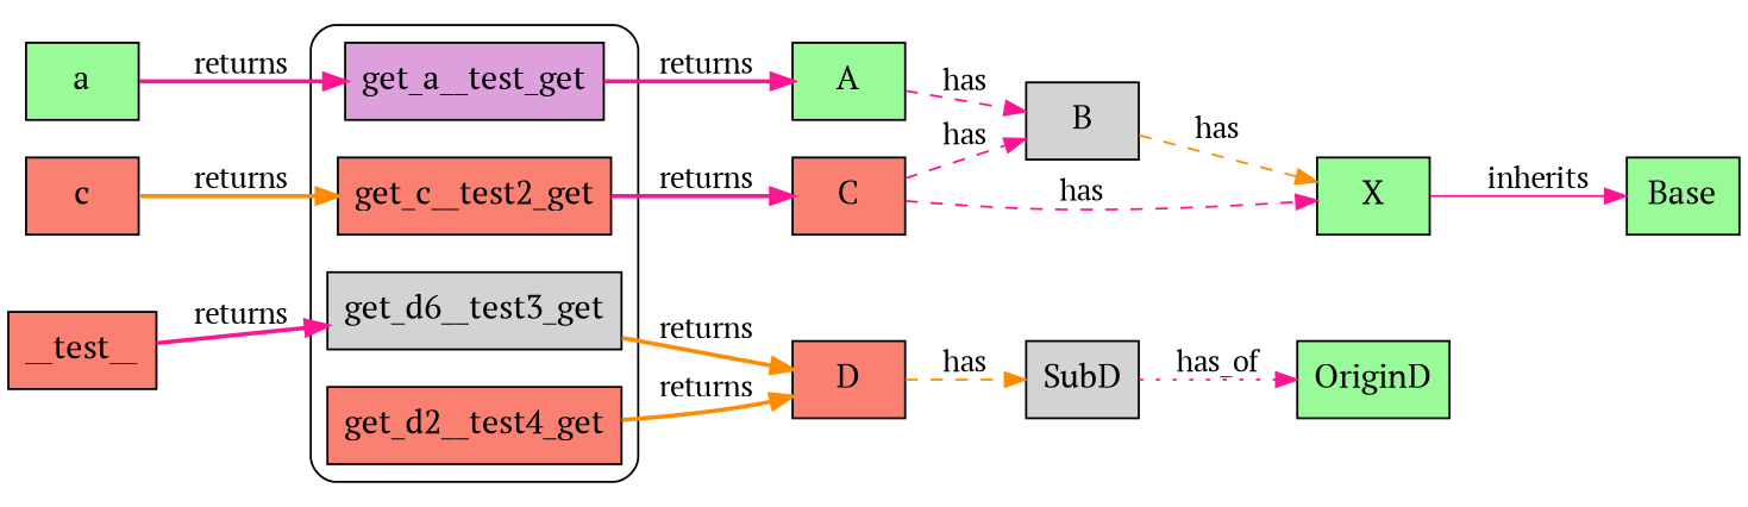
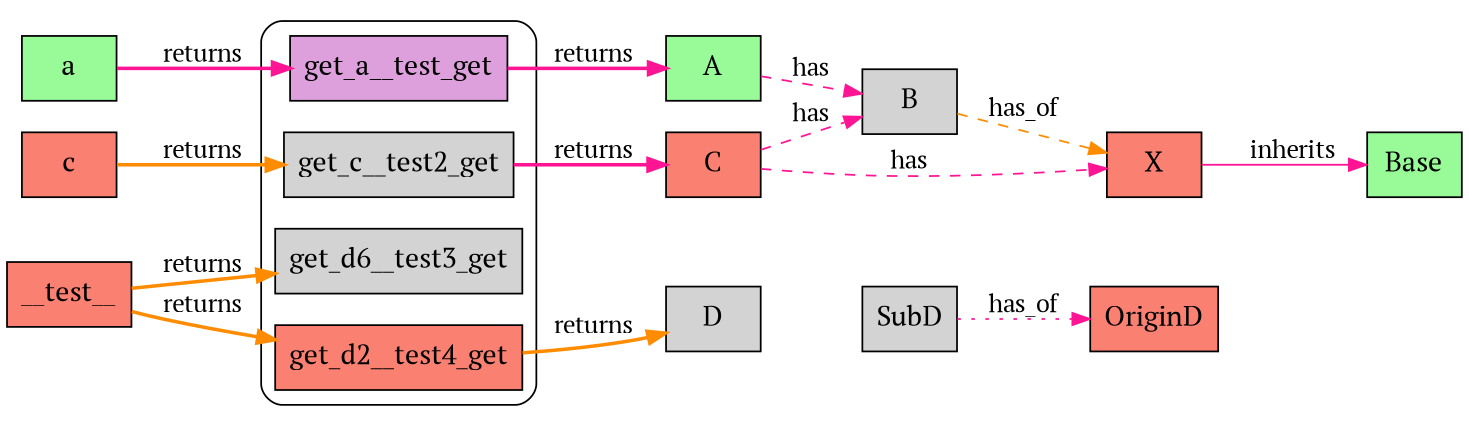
  digraph {
    fontname="PT Serif"
    rankdir=LR
    node [fillcolor=salmon fontname="PT Serif" fontsize=16 shape=record style=filled]
    edge [color=deeppink fontname="PT Serif" style=bold]
    n1 [fillcolor=plum label=get_a__test_get]
-   n2 [label=get_c__test2_get]
+   n2 [fillcolor=lightgrey label=get_c__test2_get]
    n3 [fillcolor=lightgrey label=get_d6__test3_get]
    n4 [label=get_d2__test4_get]
    n5 [fillcolor=palegreen label=A]
    n6 [label=C]
-   n7 [label=D]
+   n7 [fillcolor=lightgrey label=D]
    n8 [fillcolor=palegreen label=a]
    n9 [label=c]
    n10 [label=__test__]
    n11 [fillcolor=lightgrey label=B]
-   n12 [fillcolor=palegreen label=X]
+   n12 [label=X]
    n13 [fillcolor=lightgrey label=SubD]
    n14 [fillcolor=palegreen label=Base]
-   n15 [fillcolor=palegreen label=OriginD]
+   n15 [label=OriginD]
    subgraph cluster_1 {
      style=rounded
      n1
      n2
      n3
      n4
    }
    n1 -> n5 [label=returns]
    n2 -> n6 [label=returns]
-   n3 -> n7 [color=darkorange label=returns]
    n4 -> n7 [color=darkorange label=returns]
    n5 -> n11 [label=has style=dashed]
    n6 -> n11 [label=has style=dashed]
    n6 -> n12 [label=has style=dashed]
-   n7 -> n13 [color=darkorange label=has style=dashed]
    n8 -> n1 [label=returns]
    n9 -> n2 [color=darkorange label=returns]
-   n10 -> n3 [label=returns]
-   n11 -> n12 [color=darkorange label=has style=dashed]
+   n10 -> n3 [color=darkorange label=returns]
+   n10 -> n4 [color=darkorange label=returns]
+   n11 -> n12 [color=darkorange label=has_of style=dashed]
    n12 -> n14 [label=inherits style=solid]
    n13 -> n15 [label=has_of style=dotted]
  }
